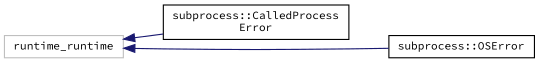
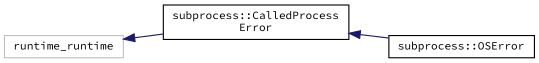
  digraph {
    fontname="Source Code Pro"
    rankdir=LR
    node [color=black fillcolor=white fontname="Source Code Pro" fontsize=10 shape=record style=filled]
    edge [color=midnightblue dir=back fontname="Source Code Pro" fontsize=10 labelfontname=Helvetica labelfontsize=10 style=solid]
    n1 [color=grey75 height=0.2 label=runtime_runtime width=0.4]
    n2 [height=0.2 label="subprocess::CalledProcess\lError" width=0.4]
    n3 [height=0.2 label="subprocess::OSError" width=0.4]
    n1 -> n2
-   n1 -> n3
+   n2 -> n3
  }
